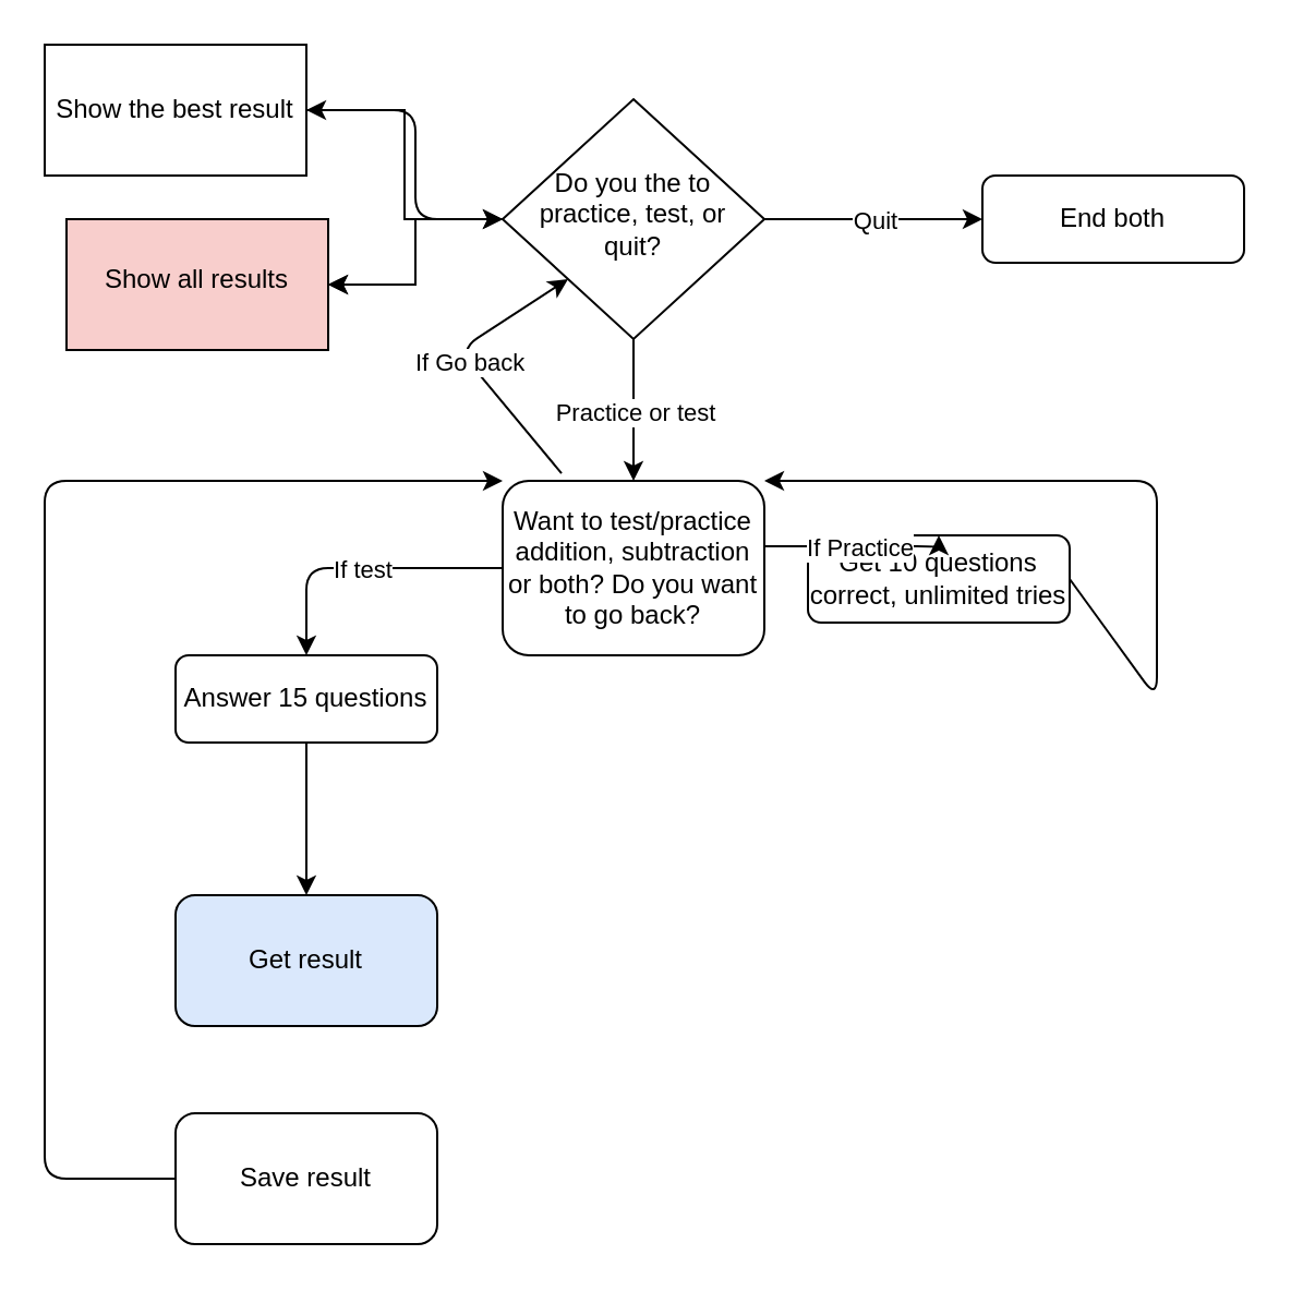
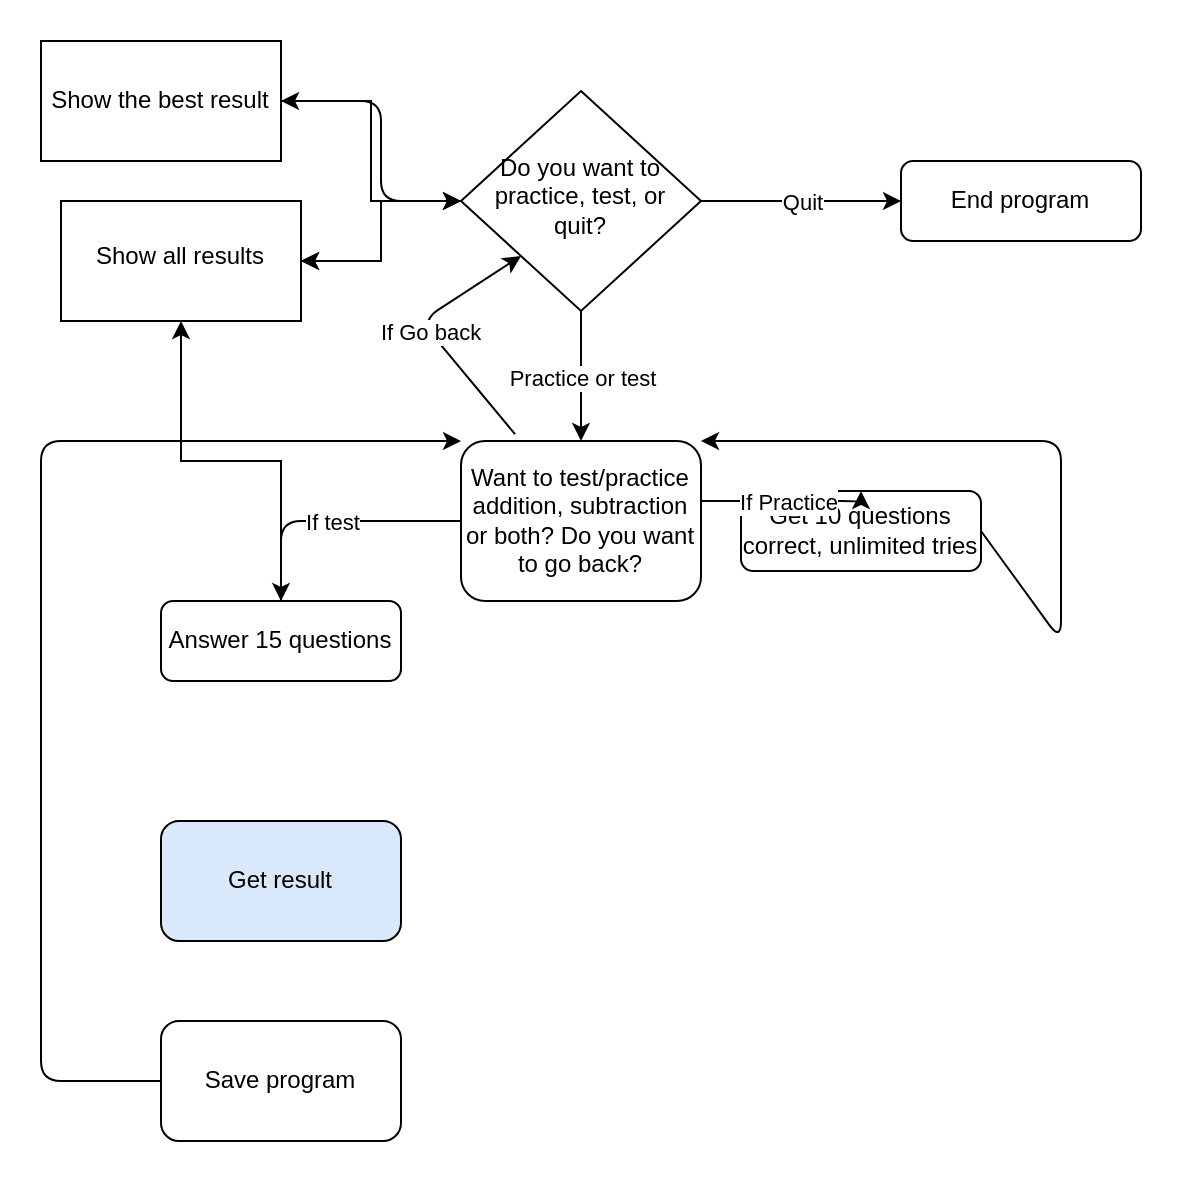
  <mxCell id="0" />
  <mxCell id="1" parent="0" />
  <mxCell id="2" value="" style="edgeStyle=orthogonalEdgeStyle;rounded=0;orthogonalLoop=1;jettySize=auto;html=1;" parent="1" source="4" target="23" edge="1"><mxGeometry relative="1" as="geometry" /></mxCell>
  <mxCell id="3" value="" style="edgeStyle=orthogonalEdgeStyle;rounded=0;orthogonalLoop=1;jettySize=auto;html=1;" parent="1" source="4" target="23" edge="1"><mxGeometry relative="1" as="geometry" /></mxCell>
- <mxCell id="4" value="Do you the to practice, test, or quit?" style="rhombus;whiteSpace=wrap;html=1;shadow=0;fontFamily=Helvetica;fontSize=12;align=center;strokeWidth=1;spacing=6;spacingTop=-4;" parent="1" vertex="1"><mxGeometry x="230" y="45" width="120" height="110" as="geometry" /></mxCell>
- <mxCell id="5" value="End both" style="rounded=1;whiteSpace=wrap;html=1;fontSize=12;glass=0;strokeWidth=1;shadow=0;" parent="1" vertex="1"><mxGeometry x="450" y="80" width="120" height="40" as="geometry" /></mxCell>
- <mxCell id="6" value="" style="edgeStyle=orthogonalEdgeStyle;rounded=0;orthogonalLoop=1;jettySize=auto;html=1;" parent="1" source="7" target="18" edge="1"><mxGeometry relative="1" as="geometry" /></mxCell>
+ <mxCell id="4" value="Do you want to practice, test, or quit?" style="rhombus;whiteSpace=wrap;html=1;shadow=0;fontFamily=Helvetica;fontSize=12;align=center;strokeWidth=1;spacing=6;spacingTop=-4;" parent="1" vertex="1"><mxGeometry x="230" y="45" width="120" height="110" as="geometry" /></mxCell>
+ <mxCell id="5" value="End program" style="rounded=1;whiteSpace=wrap;html=1;fontSize=12;glass=0;strokeWidth=1;shadow=0;" parent="1" vertex="1"><mxGeometry x="450" y="80" width="120" height="40" as="geometry" /></mxCell>
+ <mxCell id="6" value="" style="edgeStyle=orthogonalEdgeStyle;rounded=0;orthogonalLoop=1;jettySize=auto;html=1;" parent="1" source="7" target="23" edge="1"><mxGeometry relative="1" as="geometry" /></mxCell>
  <mxCell id="7" value="Answer 15 questions" style="rounded=1;whiteSpace=wrap;html=1;fontSize=12;glass=0;strokeWidth=1;shadow=0;" parent="1" vertex="1"><mxGeometry x="80" y="300" width="120" height="40" as="geometry" /></mxCell>
  <mxCell id="8" value="Get 10 questions correct, unlimited tries" style="rounded=1;whiteSpace=wrap;html=1;fontSize=12;glass=0;strokeWidth=1;shadow=0;" parent="1" vertex="1"><mxGeometry x="370" y="245" width="120" height="40" as="geometry" /></mxCell>
  <mxCell id="9" value="" style="endArrow=classic;html=1;" parent="1" edge="1"><mxGeometry relative="1" as="geometry"><mxPoint x="350" y="100" as="sourcePoint" /><mxPoint x="450" y="100" as="targetPoint" /></mxGeometry></mxCell>
  <mxCell id="10" value="Quit" style="edgeLabel;resizable=0;html=1;align=center;verticalAlign=middle;" parent="9" connectable="0" vertex="1"><mxGeometry relative="1" as="geometry" /></mxCell>
  <mxCell id="11" value="" style="endArrow=classic;html=1;exitX=0.5;exitY=1;exitDx=0;exitDy=0;" parent="1" source="4" edge="1"><mxGeometry relative="1" as="geometry"><mxPoint x="110" y="130" as="sourcePoint" /><mxPoint x="290" y="220" as="targetPoint" /></mxGeometry></mxCell>
  <mxCell id="12" value="Practice or test" style="edgeLabel;resizable=0;html=1;align=center;verticalAlign=middle;" parent="11" connectable="0" vertex="1"><mxGeometry relative="1" as="geometry" /></mxCell>
  <mxCell id="13" value="&lt;span style=&quot;color: rgb(0 , 0 , 0) ; font-family: &amp;#34;helvetica&amp;#34; ; font-size: 12px ; font-style: normal ; font-weight: 400 ; letter-spacing: normal ; text-align: center ; text-indent: 0px ; text-transform: none ; word-spacing: 0px ; display: inline ; float: none ; background-color: rgb(255 , 255 , 255)&quot;&gt;Want to test/practice addition, subtraction or both? Do you want to go back?&lt;/span&gt;" style="rounded=1;whiteSpace=wrap;html=1;" parent="1" vertex="1"><mxGeometry x="230" y="220" width="120" height="80" as="geometry" /></mxCell>
  <mxCell id="14" value="" style="endArrow=classic;html=1;exitX=0;exitY=0.5;exitDx=0;exitDy=0;" parent="1" source="13" edge="1"><mxGeometry relative="1" as="geometry"><mxPoint x="80" y="260" as="sourcePoint" /><mxPoint x="140" y="300" as="targetPoint" /><Array as="points"><mxPoint x="140" y="260" /></Array></mxGeometry></mxCell>
  <mxCell id="15" value="If test" style="edgeLabel;resizable=0;html=1;align=center;verticalAlign=middle;" parent="14" connectable="0" vertex="1"><mxGeometry relative="1" as="geometry" /></mxCell>
  <mxCell id="16" value="" style="endArrow=classic;html=1;entryX=0.5;entryY=0;entryDx=0;entryDy=0;" parent="1" target="8" edge="1"><mxGeometry relative="1" as="geometry"><mxPoint x="350" y="250" as="sourcePoint" /><mxPoint x="430" y="290" as="targetPoint" /><Array as="points"><mxPoint x="430" y="250" /></Array></mxGeometry></mxCell>
  <mxCell id="17" value="If Practice" style="edgeLabel;resizable=0;html=1;align=center;verticalAlign=middle;" parent="16" connectable="0" vertex="1"><mxGeometry relative="1" as="geometry" /></mxCell>
  <mxCell id="18" value="Get result" style="whiteSpace=wrap;html=1;rounded=1;shadow=0;strokeWidth=1;glass=0;fillColor=#dae8fc;" parent="1" vertex="1"><mxGeometry x="80" y="410" width="120" height="60" as="geometry" /></mxCell>
  <mxCell id="19" value="" style="endArrow=classic;html=1;entryX=1;entryY=0;entryDx=0;entryDy=0;exitX=1;exitY=0.5;exitDx=0;exitDy=0;" parent="1" source="8" target="13" edge="1"><mxGeometry width="50" height="50" relative="1" as="geometry"><mxPoint x="520" y="320" as="sourcePoint" /><mxPoint x="570" y="270" as="targetPoint" /><Array as="points"><mxPoint x="530" y="320" /><mxPoint x="530" y="220" /></Array></mxGeometry></mxCell>
  <mxCell id="20" value="" style="endArrow=classic;html=1;entryX=0;entryY=1;entryDx=0;entryDy=0;exitX=0.225;exitY=-0.043;exitDx=0;exitDy=0;exitPerimeter=0;" parent="1" source="13" target="4" edge="1"><mxGeometry relative="1" as="geometry"><mxPoint x="130" y="190" as="sourcePoint" /><mxPoint x="230" y="190" as="targetPoint" /><Array as="points"><mxPoint x="210" y="160" /></Array></mxGeometry></mxCell>
  <mxCell id="21" value="If Go back" style="edgeLabel;resizable=0;html=1;align=center;verticalAlign=middle;" parent="20" connectable="0" vertex="1"><mxGeometry relative="1" as="geometry" /></mxCell>
  <mxCell id="22" value="" style="edgeStyle=orthogonalEdgeStyle;rounded=0;orthogonalLoop=1;jettySize=auto;html=1;" parent="1" source="23" target="4" edge="1"><mxGeometry relative="1" as="geometry" /></mxCell>
- <mxCell id="23" value="Show all results" style="whiteSpace=wrap;html=1;shadow=0;strokeWidth=1;spacing=6;spacingTop=-4;fillColor=#f8cecc;" parent="1" vertex="1"><mxGeometry x="30" y="100" width="120" height="60" as="geometry" /></mxCell>
+ <mxCell id="23" value="Show all results" style="whiteSpace=wrap;html=1;shadow=0;strokeWidth=1;spacing=6;spacingTop=-4;" parent="1" vertex="1"><mxGeometry x="30" y="100" width="120" height="60" as="geometry" /></mxCell>
  <mxCell id="24" value="" style="edgeStyle=orthogonalEdgeStyle;rounded=0;orthogonalLoop=1;jettySize=auto;html=1;" parent="1" source="25" target="4" edge="1"><mxGeometry relative="1" as="geometry" /></mxCell>
  <mxCell id="25" value="Show the best result" style="rounded=0;whiteSpace=wrap;html=1;" parent="1" vertex="1"><mxGeometry x="20" y="20" width="120" height="60" as="geometry" /></mxCell>
  <mxCell id="26" value="" style="endArrow=classic;html=1;entryX=1;entryY=0.5;entryDx=0;entryDy=0;" parent="1" target="25" edge="1"><mxGeometry width="50" height="50" relative="1" as="geometry"><mxPoint x="230" y="100" as="sourcePoint" /><mxPoint x="360" y="360" as="targetPoint" /><Array as="points"><mxPoint x="190" y="100" /><mxPoint x="190" y="50" /></Array></mxGeometry></mxCell>
- <mxCell id="27" value="Save result" style="whiteSpace=wrap;html=1;rounded=1;shadow=0;strokeWidth=1;glass=0;" vertex="1" parent="1"><mxGeometry x="80" y="510" width="120" height="60" as="geometry" /></mxCell>
+ <mxCell id="27" value="Save program" style="whiteSpace=wrap;html=1;rounded=1;shadow=0;strokeWidth=1;glass=0;" vertex="1" parent="1"><mxGeometry x="80" y="510" width="120" height="60" as="geometry" /></mxCell>
  <mxCell id="28" value="" style="endArrow=classic;html=1;entryX=0;entryY=0;entryDx=0;entryDy=0;exitX=0;exitY=0.5;exitDx=0;exitDy=0;" edge="1" parent="1" source="27" target="13"><mxGeometry width="50" height="50" relative="1" as="geometry"><mxPoint x="310" y="410" as="sourcePoint" /><mxPoint x="360" y="360" as="targetPoint" /><Array as="points"><mxPoint x="20" y="540" /><mxPoint x="20" y="220" /></Array></mxGeometry></mxCell>
